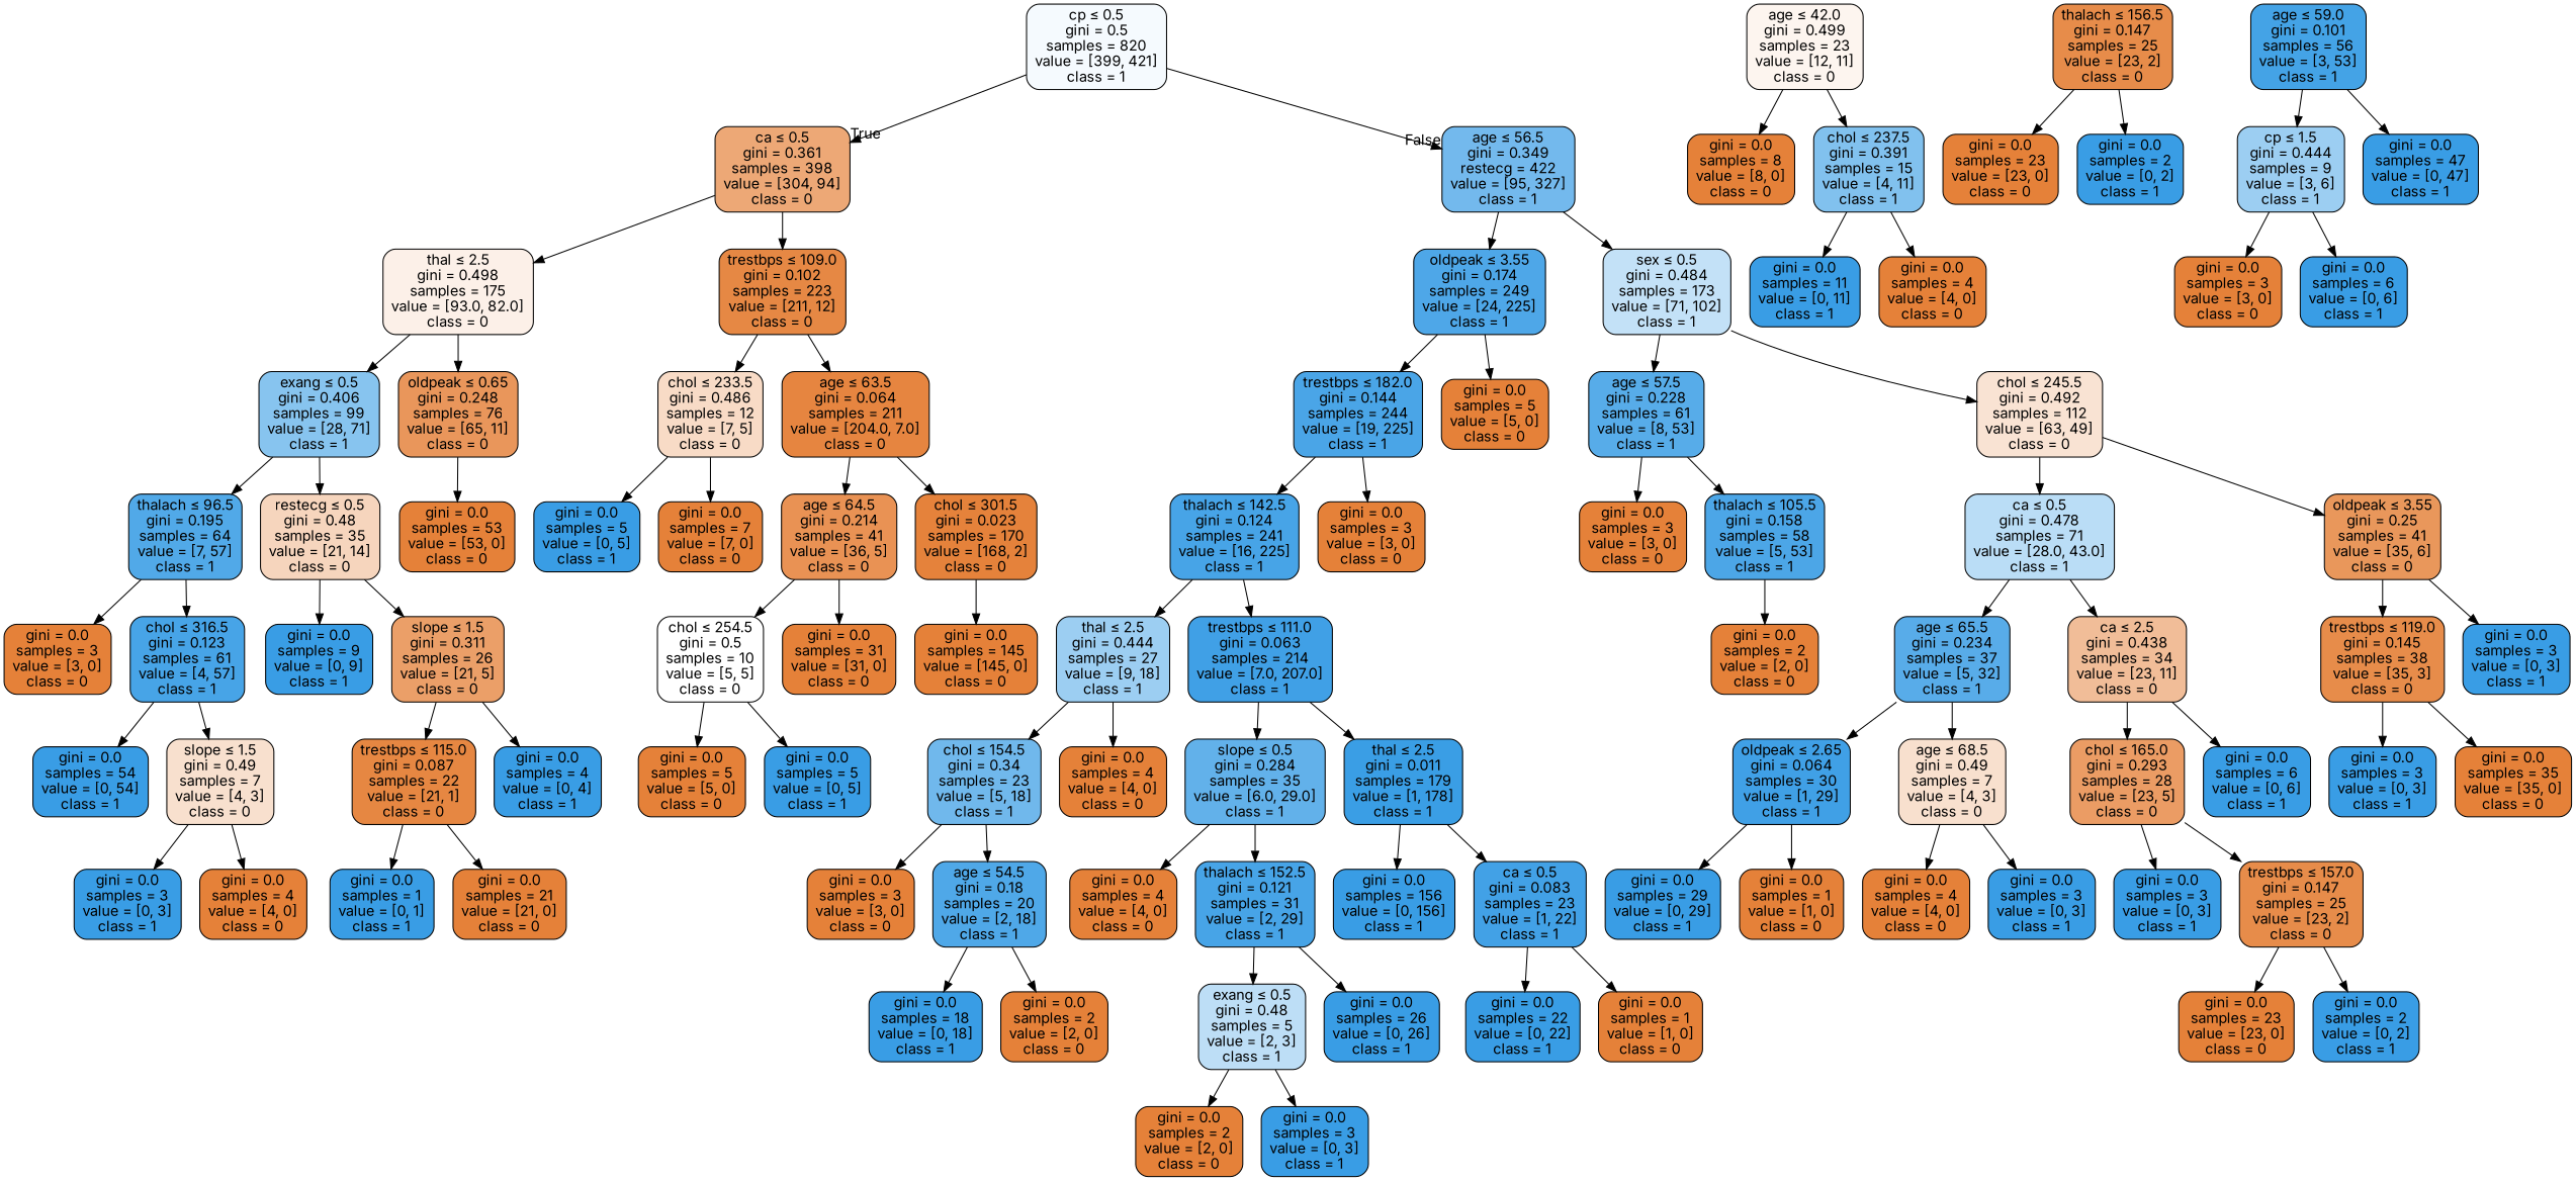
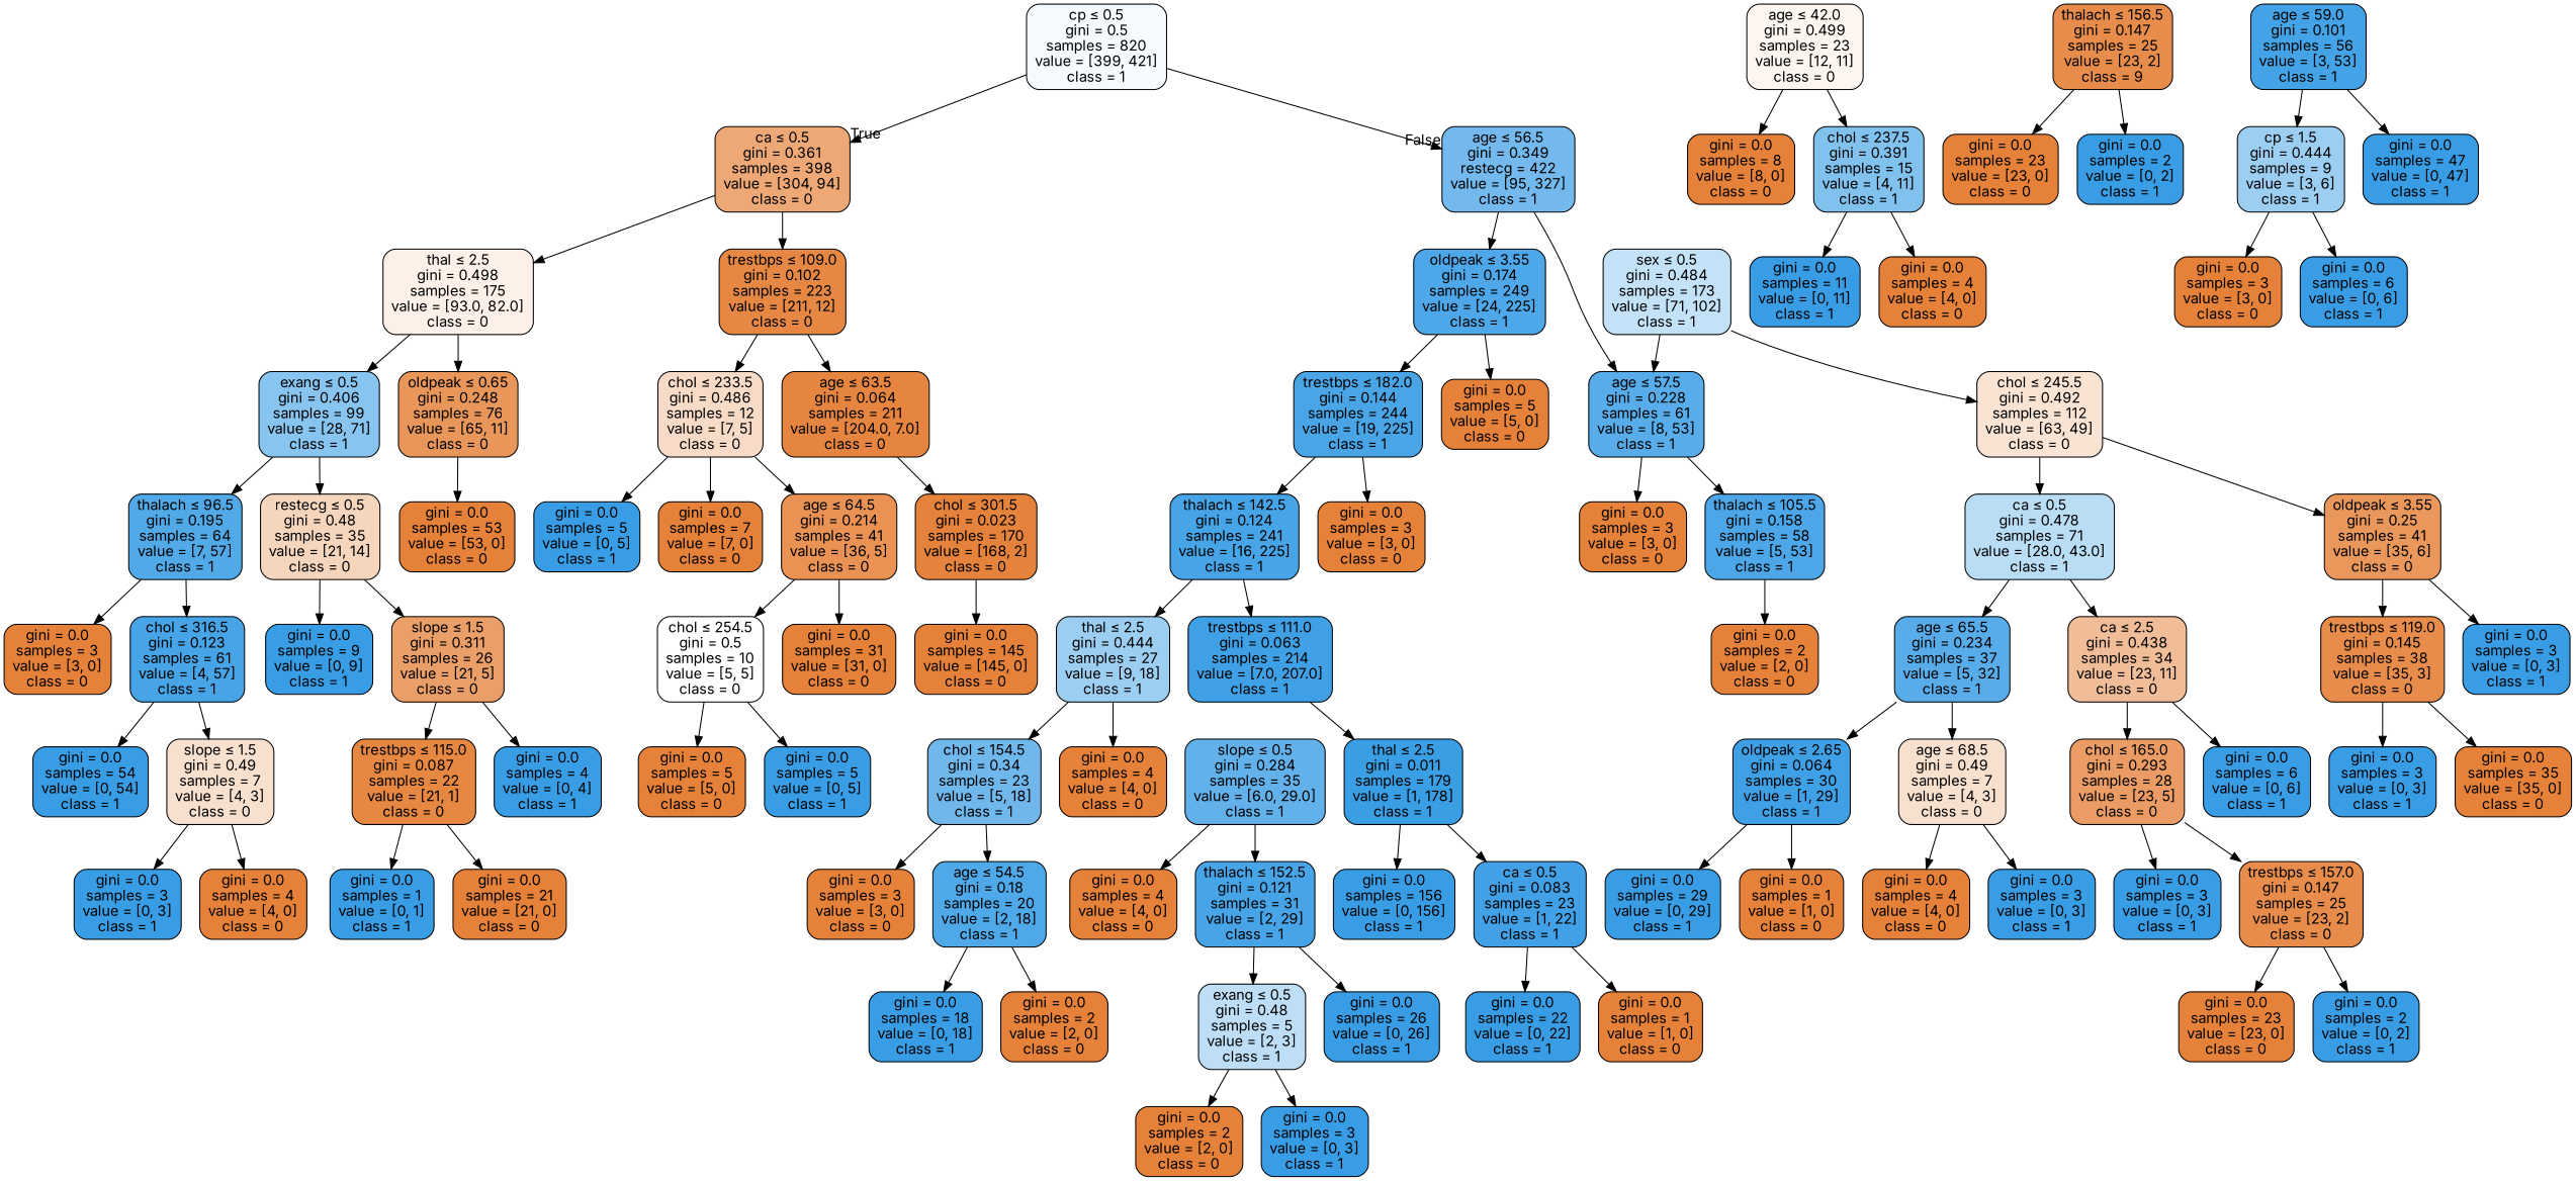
  digraph {
    fontname=Inter
    node [color=black fillcolor="#e58139" fontname=Inter shape=box style="filled, rounded"]
    edge [fontname=Inter]
    n1 [fillcolor="#f5fafe" label=<cp &le; 0.5<br/>gini = 0.5<br/>samples = 820<br/>value = [399, 421]<br/>class = 1>]
    n2 [fillcolor="#eda876" label=<ca &le; 0.5<br/>gini = 0.361<br/>samples = 398<br/>value = [304, 94]<br/>class = 0>]
    n3 [fillcolor="#73b9ed" label=<age &le; 56.5<br/>gini = 0.349<br/>restecg = 422<br/>value = [95, 327]<br/>class = 1>]
    n4 [fillcolor="#fcf0e8" label=<thal &le; 2.5<br/>gini = 0.498<br/>samples = 175<br/>value = [93.0, 82.0]<br/>class = 0>]
    n5 [fillcolor="#e68844" label=<trestbps &le; 109.0<br/>gini = 0.102<br/>samples = 223<br/>value = [211, 12]<br/>class = 0>]
    n6 [fillcolor="#4ea7e8" label=<oldpeak &le; 3.55<br/>gini = 0.174<br/>samples = 249<br/>value = [24, 225]<br/>class = 1>]
    n7 [fillcolor="#c3e1f7" label=<sex &le; 0.5<br/>gini = 0.484<br/>samples = 173<br/>value = [71, 102]<br/>class = 1>]
    n8 [fillcolor="#87c4ef" label=<exang &le; 0.5<br/>gini = 0.406<br/>samples = 99<br/>value = [28, 71]<br/>class = 1>]
    n9 [fillcolor="#e9965b" label=<oldpeak &le; 0.65<br/>gini = 0.248<br/>samples = 76<br/>value = [65, 11]<br/>class = 0>]
    n10 [fillcolor="#f8dbc6" label=<chol &le; 233.5<br/>gini = 0.486<br/>samples = 12<br/>value = [7, 5]<br/>class = 0>]
    n11 [fillcolor="#e68540" label=<age &le; 63.5<br/>gini = 0.064<br/>samples = 211<br/>value = [204.0, 7.0]<br/>class = 0>]
    n12 [fillcolor="#51a9e8" label=<thalach &le; 96.5<br/>gini = 0.195<br/>samples = 64<br/>value = [7, 57]<br/>class = 1>]
    n13 [fillcolor="#f6d5bd" label=<restecg &le; 0.5<br/>gini = 0.48<br/>samples = 35<br/>value = [21, 14]<br/>class = 0>]
    n14 [label=<gini = 0.0<br/>samples = 53<br/>value = [53, 0]<br/>class = 0>]
    n15 [label=<gini = 0.0<br/>samples = 3<br/>value = [3, 0]<br/>class = 0>]
    n16 [fillcolor="#47a4e7" label=<chol &le; 316.5<br/>gini = 0.123<br/>samples = 61<br/>value = [4, 57]<br/>class = 1>]
    n17 [fillcolor="#399de5" label=<gini = 0.0<br/>samples = 9<br/>value = [0, 9]<br/>class = 1>]
    n18 [fillcolor="#eb9f68" label=<slope &le; 1.5<br/>gini = 0.311<br/>samples = 26<br/>value = [21, 5]<br/>class = 0>]
    n19 [fillcolor="#399de5" label=<gini = 0.0<br/>samples = 54<br/>value = [0, 54]<br/>class = 1>]
    n20 [fillcolor="#f8e0ce" label=<slope &le; 1.5<br/>gini = 0.49<br/>samples = 7<br/>value = [4, 3]<br/>class = 0>]
    n21 [fillcolor="#399de5" label=<gini = 0.0<br/>samples = 3<br/>value = [0, 3]<br/>class = 1>]
    n22 [label=<gini = 0.0<br/>samples = 4<br/>value = [4, 0]<br/>class = 0>]
    n23 [fillcolor="#e68742" label=<trestbps &le; 115.0<br/>gini = 0.087<br/>samples = 22<br/>value = [21, 1]<br/>class = 0>]
    n24 [fillcolor="#399de5" label=<gini = 0.0<br/>samples = 4<br/>value = [0, 4]<br/>class = 1>]
    n25 [fillcolor="#399de5" label=<gini = 0.0<br/>samples = 1<br/>value = [0, 1]<br/>class = 1>]
    n26 [label=<gini = 0.0<br/>samples = 21<br/>value = [21, 0]<br/>class = 0>]
    n27 [fillcolor="#fdf5ef" label=<age &le; 42.0<br/>gini = 0.499<br/>samples = 23<br/>value = [12, 11]<br/>class = 0>]
    n28 [label=<gini = 0.0<br/>samples = 8<br/>value = [8, 0]<br/>class = 0>]
    n29 [fillcolor="#81c1ee" label=<chol &le; 237.5<br/>gini = 0.391<br/>samples = 15<br/>value = [4, 11]<br/>class = 1>]
    n30 [fillcolor="#399de5" label=<gini = 0.0<br/>samples = 11<br/>value = [0, 11]<br/>class = 1>]
    n31 [label=<gini = 0.0<br/>samples = 4<br/>value = [4, 0]<br/>class = 0>]
    n32 [fillcolor="#399de5" label=<gini = 0.0<br/>samples = 5<br/>value = [0, 5]<br/>class = 1>]
    n33 [label=<gini = 0.0<br/>samples = 7<br/>value = [7, 0]<br/>class = 0>]
    n34 [fillcolor="#e5823b" label=<chol &le; 301.5<br/>gini = 0.023<br/>samples = 170<br/>value = [168, 2]<br/>class = 0>]
    n35 [fillcolor="#e99254" label=<age &le; 64.5<br/>gini = 0.214<br/>samples = 41<br/>value = [36, 5]<br/>class = 0>]
    n36 [label=<gini = 0.0<br/>samples = 145<br/>value = [145, 0]<br/>class = 0>]
    n37 [fillcolor="#ffffff" label=<chol &le; 254.5<br/>gini = 0.5<br/>samples = 10<br/>value = [5, 5]<br/>class = 0>]
    n38 [label=<gini = 0.0<br/>samples = 31<br/>value = [31, 0]<br/>class = 0>]
-   n39 [fillcolor="#e78c4a" label=<thalach &le; 156.5<br/>gini = 0.147<br/>samples = 25<br/>value = [23, 2]<br/>class = 0>]
+   n39 [fillcolor="#e78c4a" label=<thalach &le; 156.5<br/>gini = 0.147<br/>samples = 25<br/>value = [23, 2]<br/>class = 9>]
    n40 [label=<gini = 0.0<br/>samples = 23<br/>value = [23, 0]<br/>class = 0>]
    n41 [fillcolor="#399de5" label=<gini = 0.0<br/>samples = 2<br/>value = [0, 2]<br/>class = 1>]
    n42 [label=<gini = 0.0<br/>samples = 5<br/>value = [5, 0]<br/>class = 0>]
    n43 [fillcolor="#399de5" label=<gini = 0.0<br/>samples = 5<br/>value = [0, 5]<br/>class = 1>]
    n44 [fillcolor="#4aa5e7" label=<trestbps &le; 182.0<br/>gini = 0.144<br/>samples = 244<br/>value = [19, 225]<br/>class = 1>]
    n45 [label=<gini = 0.0<br/>samples = 5<br/>value = [5, 0]<br/>class = 0>]
    n46 [fillcolor="#57ace9" label=<age &le; 57.5<br/>gini = 0.228<br/>samples = 61<br/>value = [8, 53]<br/>class = 1>]
    n47 [fillcolor="#f9e3d3" label=<chol &le; 245.5<br/>gini = 0.492<br/>samples = 112<br/>value = [63, 49]<br/>class = 0>]
    n48 [fillcolor="#47a4e7" label=<thalach &le; 142.5<br/>gini = 0.124<br/>samples = 241<br/>value = [16, 225]<br/>class = 1>]
    n49 [label=<gini = 0.0<br/>samples = 3<br/>value = [3, 0]<br/>class = 0>]
    n50 [fillcolor="#9ccef2" label=<thal &le; 2.5<br/>gini = 0.444<br/>samples = 27<br/>value = [9, 18]<br/>class = 1>]
    n51 [fillcolor="#40a0e6" label=<trestbps &le; 111.0<br/>gini = 0.063<br/>samples = 214<br/>value = [7.0, 207.0]<br/>class = 1>]
    n52 [fillcolor="#70b8ec" label=<chol &le; 154.5<br/>gini = 0.34<br/>samples = 23<br/>value = [5, 18]<br/>class = 1>]
    n53 [label=<gini = 0.0<br/>samples = 4<br/>value = [4, 0]<br/>class = 0>]
    n54 [fillcolor="#62b1ea" label=<slope &le; 0.5<br/>gini = 0.284<br/>samples = 35<br/>value = [6.0, 29.0]<br/>class = 1>]
    n55 [fillcolor="#3a9ee5" label=<thal &le; 2.5<br/>gini = 0.011<br/>samples = 179<br/>value = [1, 178]<br/>class = 1>]
    n56 [label=<gini = 0.0<br/>samples = 3<br/>value = [3, 0]<br/>class = 0>]
    n57 [fillcolor="#4fa8e8" label=<age &le; 54.5<br/>gini = 0.18<br/>samples = 20<br/>value = [2, 18]<br/>class = 1>]
    n58 [fillcolor="#399de5" label=<gini = 0.0<br/>samples = 18<br/>value = [0, 18]<br/>class = 1>]
    n59 [label=<gini = 0.0<br/>samples = 2<br/>value = [2, 0]<br/>class = 0>]
    n60 [label=<gini = 0.0<br/>samples = 4<br/>value = [4, 0]<br/>class = 0>]
    n61 [fillcolor="#47a4e7" label=<thalach &le; 152.5<br/>gini = 0.121<br/>samples = 31<br/>value = [2, 29]<br/>class = 1>]
    n62 [fillcolor="#399de5" label=<gini = 0.0<br/>samples = 156<br/>value = [0, 156]<br/>class = 1>]
    n63 [fillcolor="#42a1e6" label=<ca &le; 0.5<br/>gini = 0.083<br/>samples = 23<br/>value = [1, 22]<br/>class = 1>]
    n64 [fillcolor="#bddef6" label=<exang &le; 0.5<br/>gini = 0.48<br/>samples = 5<br/>value = [2, 3]<br/>class = 1>]
    n65 [fillcolor="#399de5" label=<gini = 0.0<br/>samples = 26<br/>value = [0, 26]<br/>class = 1>]
    n66 [label=<gini = 0.0<br/>samples = 2<br/>value = [2, 0]<br/>class = 0>]
    n67 [fillcolor="#399de5" label=<gini = 0.0<br/>samples = 3<br/>value = [0, 3]<br/>class = 1>]
    n68 [fillcolor="#399de5" label=<gini = 0.0<br/>samples = 22<br/>value = [0, 22]<br/>class = 1>]
    n69 [label=<gini = 0.0<br/>samples = 1<br/>value = [1, 0]<br/>class = 0>]
    n70 [label=<gini = 0.0<br/>samples = 3<br/>value = [3, 0]<br/>class = 0>]
    n71 [fillcolor="#4ca6e7" label=<thalach &le; 105.5<br/>gini = 0.158<br/>samples = 58<br/>value = [5, 53]<br/>class = 1>]
    n72 [fillcolor="#baddf6" label=<ca &le; 0.5<br/>gini = 0.478<br/>samples = 71<br/>value = [28.0, 43.0]<br/>class = 1>]
    n73 [fillcolor="#e9975b" label=<oldpeak &le; 3.55<br/>gini = 0.25<br/>samples = 41<br/>value = [35, 6]<br/>class = 0>]
    n74 [label=<gini = 0.0<br/>samples = 2<br/>value = [2, 0]<br/>class = 0>]
    n75 [fillcolor="#44a3e6" label=<age &le; 59.0<br/>gini = 0.101<br/>samples = 56<br/>value = [3, 53]<br/>class = 1>]
    n76 [fillcolor="#9ccef2" label=<cp &le; 1.5<br/>gini = 0.444<br/>samples = 9<br/>value = [3, 6]<br/>class = 1>]
    n77 [fillcolor="#399de5" label=<gini = 0.0<br/>samples = 47<br/>value = [0, 47]<br/>class = 1>]
    n78 [label=<gini = 0.0<br/>samples = 3<br/>value = [3, 0]<br/>class = 0>]
    n79 [fillcolor="#399de5" label=<gini = 0.0<br/>samples = 6<br/>value = [0, 6]<br/>class = 1>]
    n80 [fillcolor="#58ace9" label=<age &le; 65.5<br/>gini = 0.234<br/>samples = 37<br/>value = [5, 32]<br/>class = 1>]
    n81 [fillcolor="#f1bd98" label=<ca &le; 2.5<br/>gini = 0.438<br/>samples = 34<br/>value = [23, 11]<br/>class = 0>]
    n82 [fillcolor="#e78c4a" label=<trestbps &le; 119.0<br/>gini = 0.145<br/>samples = 38<br/>value = [35, 3]<br/>class = 0>]
    n83 [fillcolor="#399de5" label=<gini = 0.0<br/>samples = 3<br/>value = [0, 3]<br/>class = 1>]
    n84 [fillcolor="#40a0e6" label=<oldpeak &le; 2.65<br/>gini = 0.064<br/>samples = 30<br/>value = [1, 29]<br/>class = 1>]
    n85 [fillcolor="#f8e0ce" label=<age &le; 68.5<br/>gini = 0.49<br/>samples = 7<br/>value = [4, 3]<br/>class = 0>]
    n86 [fillcolor="#eb9c64" label=<chol &le; 165.0<br/>gini = 0.293<br/>samples = 28<br/>value = [23, 5]<br/>class = 0>]
    n87 [fillcolor="#399de5" label=<gini = 0.0<br/>samples = 6<br/>value = [0, 6]<br/>class = 1>]
    n88 [fillcolor="#399de5" label=<gini = 0.0<br/>samples = 29<br/>value = [0, 29]<br/>class = 1>]
    n89 [label=<gini = 0.0<br/>samples = 1<br/>value = [1, 0]<br/>class = 0>]
    n90 [label=<gini = 0.0<br/>samples = 4<br/>value = [4, 0]<br/>class = 0>]
    n91 [fillcolor="#399de5" label=<gini = 0.0<br/>samples = 3<br/>value = [0, 3]<br/>class = 1>]
    n92 [fillcolor="#399de5" label=<gini = 0.0<br/>samples = 3<br/>value = [0, 3]<br/>class = 1>]
    n93 [fillcolor="#e78c4a" label=<trestbps &le; 157.0<br/>gini = 0.147<br/>samples = 25<br/>value = [23, 2]<br/>class = 0>]
    n94 [label=<gini = 0.0<br/>samples = 23<br/>value = [23, 0]<br/>class = 0>]
    n95 [fillcolor="#399de5" label=<gini = 0.0<br/>samples = 2<br/>value = [0, 2]<br/>class = 1>]
    n96 [fillcolor="#399de5" label=<gini = 0.0<br/>samples = 3<br/>value = [0, 3]<br/>class = 1>]
    n97 [label=<gini = 0.0<br/>samples = 35<br/>value = [35, 0]<br/>class = 0>]
    n1 -> n2 [headlabel=True labelangle=45 labeldistance=2.5]
    n1 -> n3 [headlabel=False labelangle=-45 labeldistance=2.5]
    n2 -> n4
    n2 -> n5
    n3 -> n6
-   n3 -> n7
+   n3 -> n46
    n4 -> n8
    n4 -> n9
    n5 -> n10
    n5 -> n11
    n6 -> n44
    n6 -> n45
    n7 -> n46
    n7 -> n47
    n8 -> n12
    n8 -> n13
    n9 -> n14
    n10 -> n32
    n10 -> n33
    n11 -> n34
-   n11 -> n35
+   n10 -> n35
    n12 -> n15
    n12 -> n16
    n13 -> n17
    n13 -> n18
    n16 -> n19
    n16 -> n20
    n18 -> n23
    n18 -> n24
    n20 -> n21
    n20 -> n22
    n23 -> n25
    n23 -> n26
    n27 -> n28
    n27 -> n29
    n29 -> n30
    n29 -> n31
    n34 -> n36
    n35 -> n37
    n35 -> n38
    n37 -> n42
    n37 -> n43
    n39 -> n40
    n39 -> n41
    n44 -> n48
    n44 -> n49
    n46 -> n70
    n46 -> n71
    n47 -> n72
    n47 -> n73
    n48 -> n50
    n48 -> n51
    n50 -> n52
    n50 -> n53
-   n51 -> n54
    n51 -> n55
    n52 -> n56
    n52 -> n57
    n54 -> n60
    n54 -> n61
    n55 -> n62
    n55 -> n63
    n57 -> n58
    n57 -> n59
    n61 -> n64
    n61 -> n65
    n63 -> n68
    n63 -> n69
    n64 -> n66
    n64 -> n67
    n71 -> n74
    n72 -> n80
    n72 -> n81
    n73 -> n82
    n73 -> n83
    n75 -> n76
    n75 -> n77
    n76 -> n78
    n76 -> n79
    n80 -> n84
    n80 -> n85
    n81 -> n86
    n81 -> n87
    n82 -> n96
    n82 -> n97
    n84 -> n88
    n84 -> n89
    n85 -> n90
    n85 -> n91
    n86 -> n92
    n86 -> n93
    n93 -> n94
    n93 -> n95
  }
